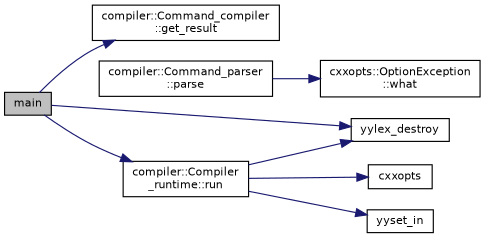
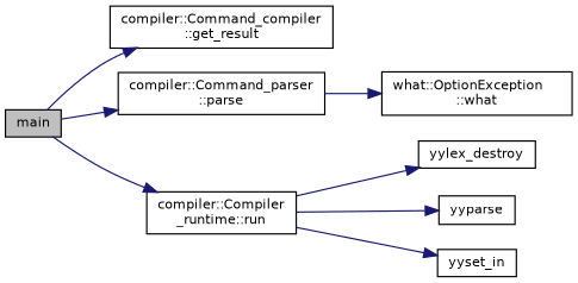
  digraph {
    rankdir=LR
    node [color=black fillcolor=white fontname=Helvetica fontsize=10 shape=record style=filled]
    edge [color=midnightblue fontname=Helvetica fontsize=10 labelfontname=Helvetica labelfontsize=10 style=solid]
    n1 [fillcolor=grey75 fontcolor=black height=0.2 label=main width=0.4]
    n2 [height=0.2 label="compiler::Command_compiler\l::get_result" width=0.4]
    n3 [height=0.2 label="compiler::Command_parser\l::parse" width=0.4]
    n4 [height=0.2 label="compiler::Compiler\l_runtime::run" width=0.4]
-   n5 [height=0.2 label="cxxopts::OptionException\l::what" width=0.4]
+   n5 [height=0.2 label="what::OptionException\l::what" width=0.4]
    n6 [height=0.2 label=yylex_destroy width=0.4]
-   n7 [height=0.2 label=cxxopts width=0.4]
+   n7 [height=0.2 label=yyparse width=0.4]
    n8 [height=0.2 label=yyset_in width=0.4]
    n1 -> n2
-   n1 -> n6
+   n1 -> n3
    n1 -> n4
    n3 -> n5
    n4 -> n6
    n4 -> n7
    n4 -> n8
  }
